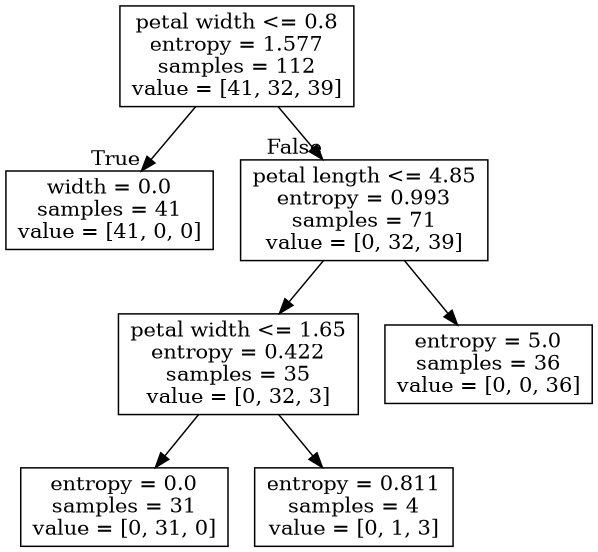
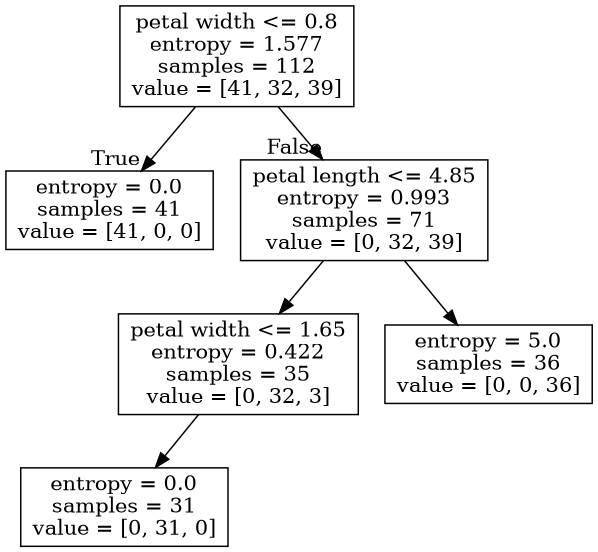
  digraph {
    node [shape=box]
    n1 [label="petal width <= 0.8\nentropy = 1.577\nsamples = 112\nvalue = [41, 32, 39]"]
-   n2 [label="width = 0.0\nsamples = 41\nvalue = [41, 0, 0]"]
+   n2 [label="entropy = 0.0\nsamples = 41\nvalue = [41, 0, 0]"]
    n3 [label="petal length <= 4.85\nentropy = 0.993\nsamples = 71\nvalue = [0, 32, 39]"]
    n4 [label="petal width <= 1.65\nentropy = 0.422\nsamples = 35\nvalue = [0, 32, 3]"]
    n5 [label="entropy = 5.0\nsamples = 36\nvalue = [0, 0, 36]"]
    n6 [label="entropy = 0.0\nsamples = 31\nvalue = [0, 31, 0]"]
-   n7 [label="entropy = 0.811\nsamples = 4\nvalue = [0, 1, 3]"]
    n1 -> n2 [headlabel=True labelangle=45 labeldistance=2.5]
    n1 -> n3 [headlabel=False labelangle=-45 labeldistance=2.5]
    n3 -> n4
    n3 -> n5
    n4 -> n6
-   n4 -> n7
  }
